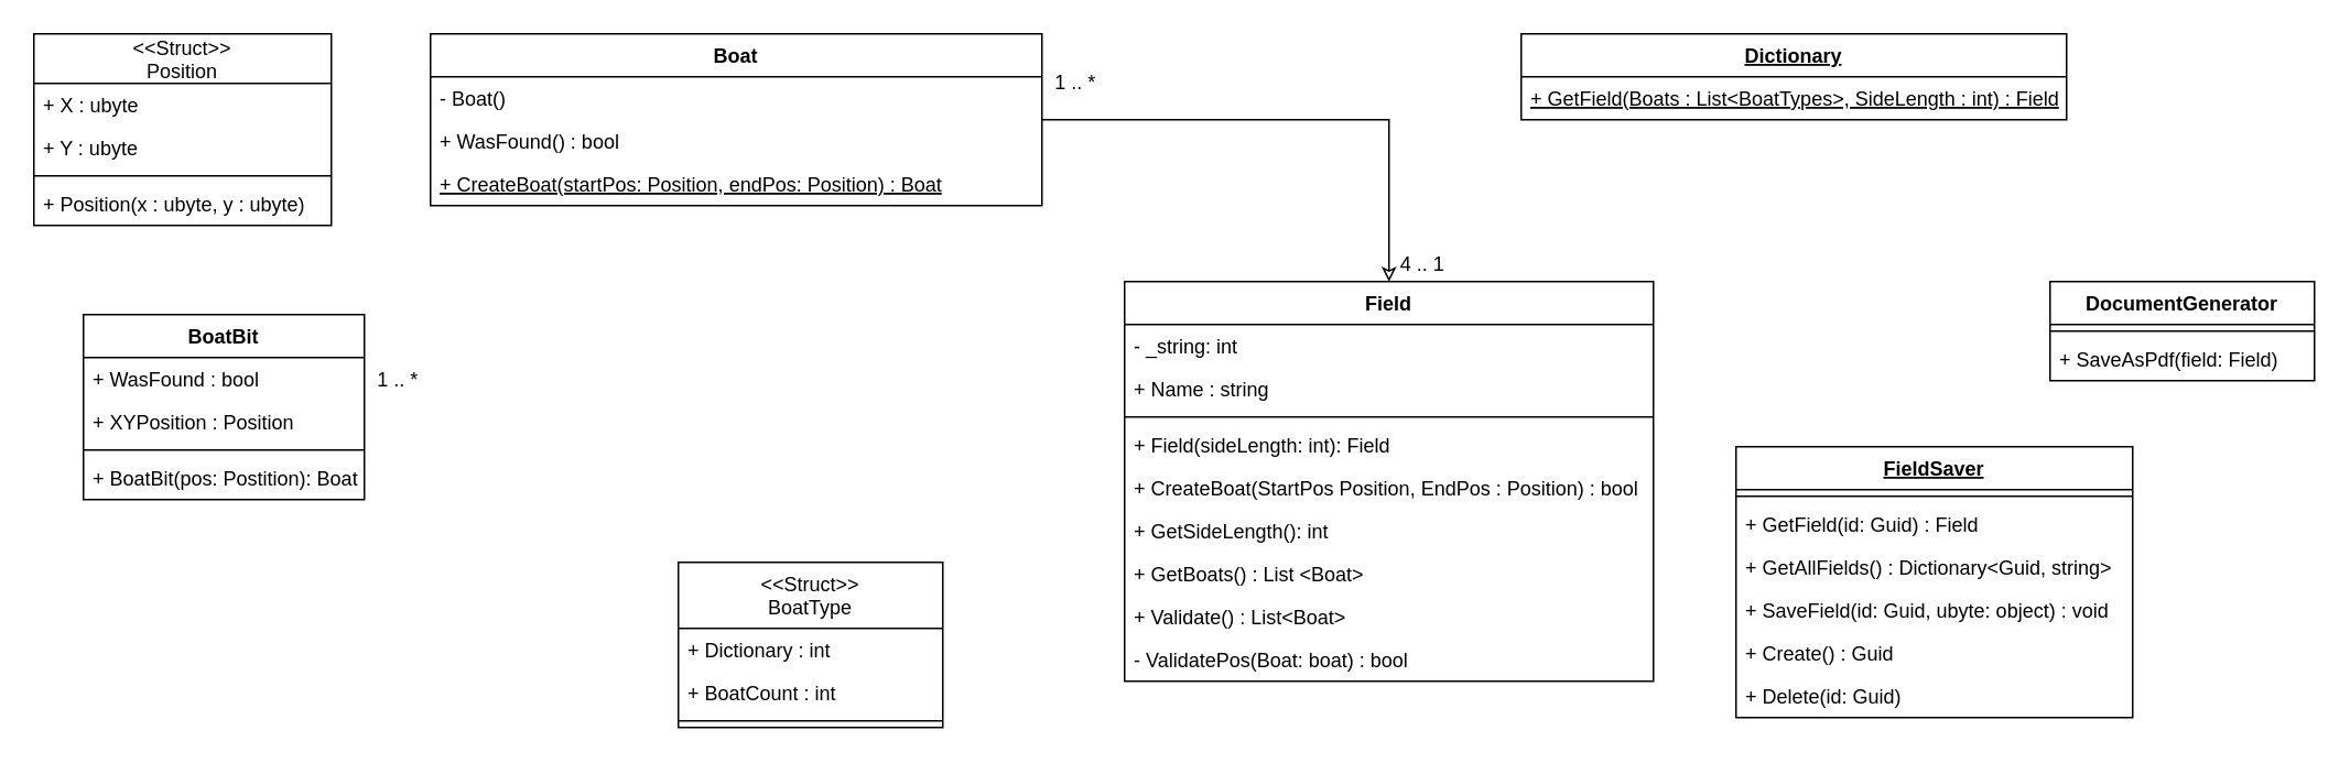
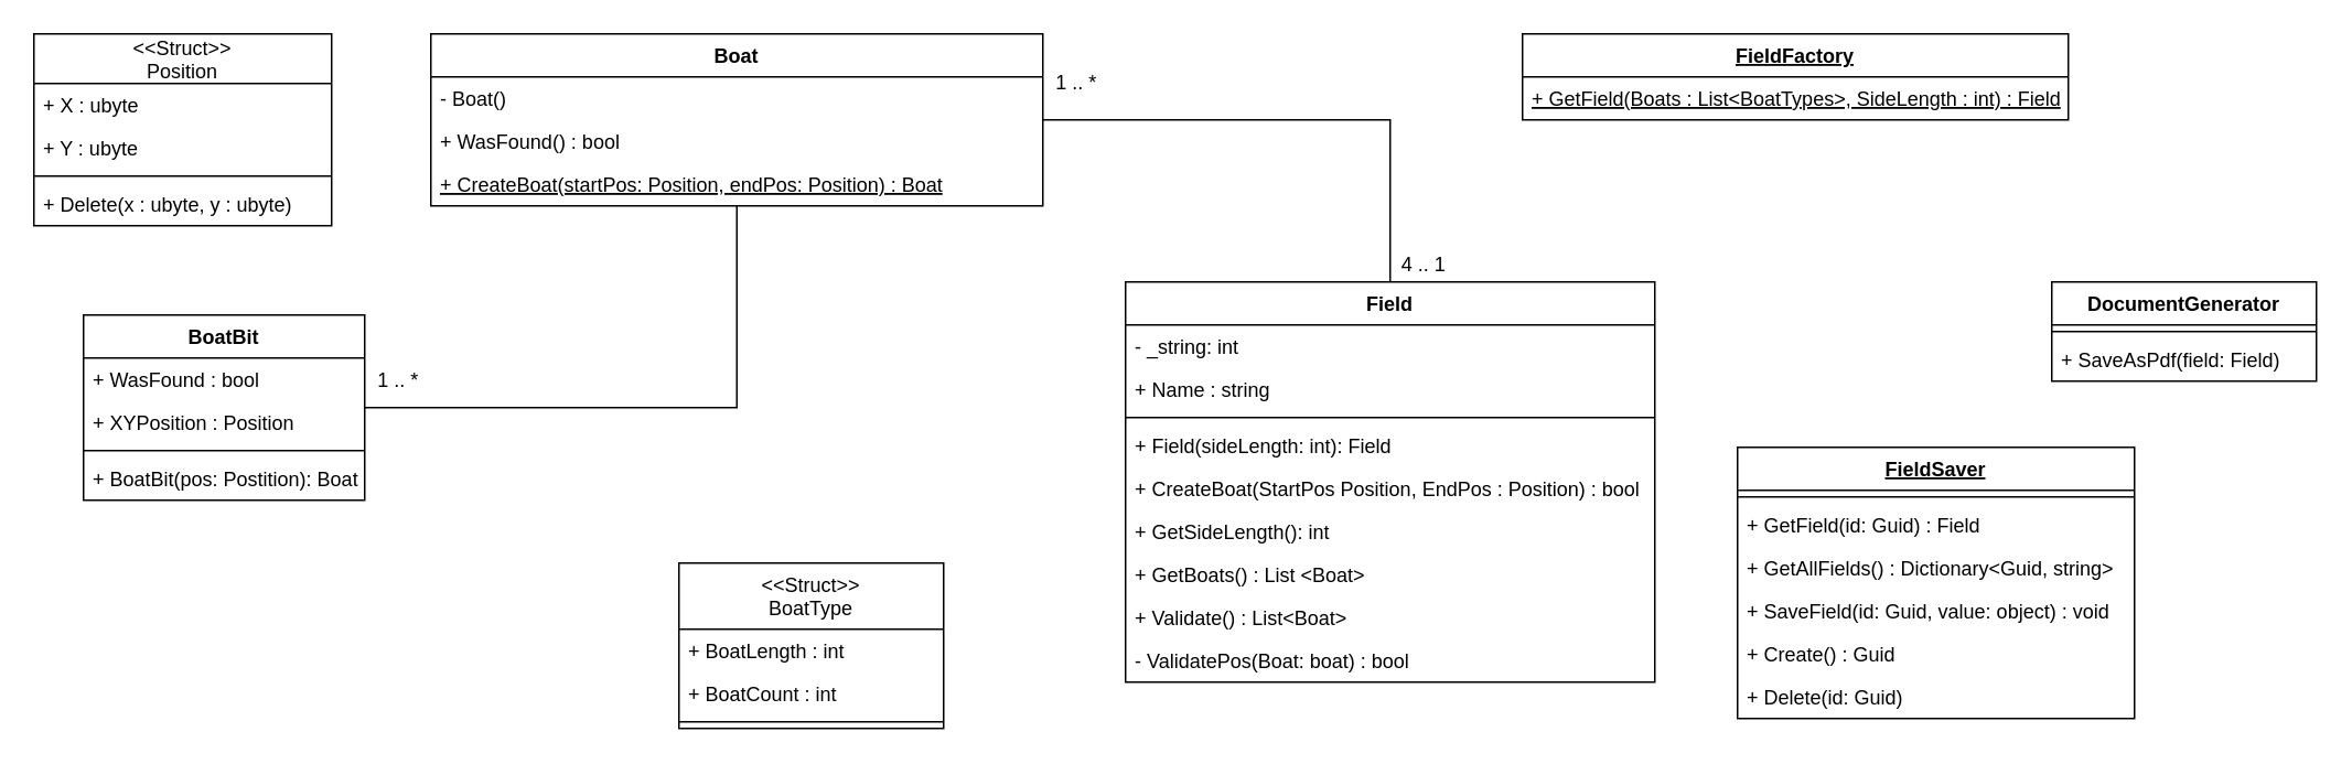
  <mxCell id="0" />
  <mxCell id="1" parent="0" />
  <mxCell id="2" value="BoatBit" style="swimlane;fontStyle=1;align=center;verticalAlign=top;childLayout=stackLayout;horizontal=1;startSize=26;horizontalStack=0;resizeParent=1;resizeParentMax=0;resizeLast=0;collapsible=1;marginBottom=0;" parent="1" vertex="1"><mxGeometry x="50" y="190" width="170" height="112" as="geometry" /></mxCell>
  <mxCell id="3" value="+ WasFound : bool" style="text;strokeColor=none;fillColor=none;align=left;verticalAlign=top;spacingLeft=4;spacingRight=4;overflow=hidden;rotatable=0;points=[[0,0.5],[1,0.5]];portConstraint=eastwest;" parent="2" vertex="1"><mxGeometry y="26" width="170" height="26" as="geometry" /></mxCell>
  <mxCell id="4" value="+ XYPosition : Position" style="text;strokeColor=none;fillColor=none;align=left;verticalAlign=top;spacingLeft=4;spacingRight=4;overflow=hidden;rotatable=0;points=[[0,0.5],[1,0.5]];portConstraint=eastwest;" parent="2" vertex="1"><mxGeometry y="52" width="170" height="26" as="geometry" /></mxCell>
  <mxCell id="5" value="" style="line;strokeWidth=1;fillColor=none;align=left;verticalAlign=middle;spacingTop=-1;spacingLeft=3;spacingRight=3;rotatable=0;labelPosition=right;points=[];portConstraint=eastwest;" parent="2" vertex="1"><mxGeometry y="78" width="170" height="8" as="geometry" /></mxCell>
  <mxCell id="6" value="+ BoatBit(pos: Postition): BoatBit" style="text;strokeColor=none;fillColor=none;align=left;verticalAlign=top;spacingLeft=4;spacingRight=4;overflow=hidden;rotatable=0;points=[[0,0.5],[1,0.5]];portConstraint=eastwest;" parent="2" vertex="1"><mxGeometry y="86" width="170" height="26" as="geometry" /></mxCell>
  <mxCell id="7" value="Boat" style="swimlane;fontStyle=1;align=center;verticalAlign=top;childLayout=stackLayout;horizontal=1;startSize=26;horizontalStack=0;resizeParent=1;resizeParentMax=0;resizeLast=0;collapsible=1;marginBottom=0;" parent="1" vertex="1"><mxGeometry x="260" y="20" width="370" height="104" as="geometry" /></mxCell>
  <mxCell id="8" value="- Boat()" style="text;strokeColor=none;fillColor=none;align=left;verticalAlign=top;spacingLeft=4;spacingRight=4;overflow=hidden;rotatable=0;points=[[0,0.5],[1,0.5]];portConstraint=eastwest;" parent="7" vertex="1"><mxGeometry y="26" width="370" height="26" as="geometry" /></mxCell>
  <mxCell id="9" value="+ WasFound() : bool" style="text;strokeColor=none;fillColor=none;align=left;verticalAlign=top;spacingLeft=4;spacingRight=4;overflow=hidden;rotatable=0;points=[[0,0.5],[1,0.5]];portConstraint=eastwest;" parent="7" vertex="1"><mxGeometry y="52" width="370" height="26" as="geometry" /></mxCell>
  <mxCell id="10" value="+ CreateBoat(startPos: Position, endPos: Position) : Boat" style="text;strokeColor=none;fillColor=none;align=left;verticalAlign=top;spacingLeft=4;spacingRight=4;overflow=hidden;rotatable=0;points=[[0,0.5],[1,0.5]];portConstraint=eastwest;fontStyle=4" vertex="1" parent="7"><mxGeometry y="78" width="370" height="26" as="geometry" /></mxCell>
- <mxCell id="12" style="edgeStyle=orthogonalEdgeStyle;rounded=0;orthogonalLoop=1;jettySize=auto;html=1;endArrow=classic;endFill=0;" parent="1" source="7" target="13" edge="1"><mxGeometry relative="1" as="geometry" /></mxCell>
+ <mxCell id="11" style="edgeStyle=orthogonalEdgeStyle;rounded=0;orthogonalLoop=1;jettySize=auto;html=1;endArrow=none;endFill=0;" parent="1" source="2" target="7" edge="1"><mxGeometry relative="1" as="geometry" /></mxCell>
+ <mxCell id="12" style="edgeStyle=orthogonalEdgeStyle;rounded=0;orthogonalLoop=1;jettySize=auto;html=1;endArrow=none;endFill=0;" parent="1" source="7" target="13" edge="1"><mxGeometry relative="1" as="geometry" /></mxCell>
  <mxCell id="13" value="Field" style="swimlane;fontStyle=1;align=center;verticalAlign=top;childLayout=stackLayout;horizontal=1;startSize=26;horizontalStack=0;resizeParent=1;resizeParentMax=0;resizeLast=0;collapsible=1;marginBottom=0;" parent="1" vertex="1"><mxGeometry x="680" y="170" width="320" height="242" as="geometry" /></mxCell>
  <mxCell id="14" value="- _string: int" style="text;strokeColor=none;fillColor=none;align=left;verticalAlign=top;spacingLeft=4;spacingRight=4;overflow=hidden;rotatable=0;points=[[0,0.5],[1,0.5]];portConstraint=eastwest;" parent="13" vertex="1"><mxGeometry y="26" width="320" height="26" as="geometry" /></mxCell>
  <mxCell id="15" value="+ Name : string" style="text;strokeColor=none;fillColor=none;align=left;verticalAlign=top;spacingLeft=4;spacingRight=4;overflow=hidden;rotatable=0;points=[[0,0.5],[1,0.5]];portConstraint=eastwest;" parent="13" vertex="1"><mxGeometry y="52" width="320" height="26" as="geometry" /></mxCell>
  <mxCell id="16" value="" style="line;strokeWidth=1;fillColor=none;align=left;verticalAlign=middle;spacingTop=-1;spacingLeft=3;spacingRight=3;rotatable=0;labelPosition=right;points=[];portConstraint=eastwest;" parent="13" vertex="1"><mxGeometry y="78" width="320" height="8" as="geometry" /></mxCell>
  <mxCell id="17" value="+ Field(sideLength: int): Field" style="text;strokeColor=none;fillColor=none;align=left;verticalAlign=top;spacingLeft=4;spacingRight=4;overflow=hidden;rotatable=0;points=[[0,0.5],[1,0.5]];portConstraint=eastwest;" parent="13" vertex="1"><mxGeometry y="86" width="320" height="26" as="geometry" /></mxCell>
  <mxCell id="18" value="+ CreateBoat(StartPos Position, EndPos : Position) : bool" style="text;strokeColor=none;fillColor=none;align=left;verticalAlign=top;spacingLeft=4;spacingRight=4;overflow=hidden;rotatable=0;points=[[0,0.5],[1,0.5]];portConstraint=eastwest;" parent="13" vertex="1"><mxGeometry y="112" width="320" height="26" as="geometry" /></mxCell>
  <mxCell id="19" value="+ GetSideLength(): int" style="text;strokeColor=none;fillColor=none;align=left;verticalAlign=top;spacingLeft=4;spacingRight=4;overflow=hidden;rotatable=0;points=[[0,0.5],[1,0.5]];portConstraint=eastwest;" parent="13" vertex="1"><mxGeometry y="138" width="320" height="26" as="geometry" /></mxCell>
  <mxCell id="20" value="+ GetBoats() : List &lt;Boat&gt;" style="text;strokeColor=none;fillColor=none;align=left;verticalAlign=top;spacingLeft=4;spacingRight=4;overflow=hidden;rotatable=0;points=[[0,0.5],[1,0.5]];portConstraint=eastwest;" parent="13" vertex="1"><mxGeometry y="164" width="320" height="26" as="geometry" /></mxCell>
  <mxCell id="21" value="+ Validate() : List&lt;Boat&gt;" style="text;strokeColor=none;fillColor=none;align=left;verticalAlign=top;spacingLeft=4;spacingRight=4;overflow=hidden;rotatable=0;points=[[0,0.5],[1,0.5]];portConstraint=eastwest;" parent="13" vertex="1"><mxGeometry y="190" width="320" height="26" as="geometry" /></mxCell>
  <mxCell id="22" value="- ValidatePos(Boat: boat) : bool" style="text;strokeColor=none;fillColor=none;align=left;verticalAlign=top;spacingLeft=4;spacingRight=4;overflow=hidden;rotatable=0;points=[[0,0.5],[1,0.5]];portConstraint=eastwest;" parent="13" vertex="1"><mxGeometry y="216" width="320" height="26" as="geometry" /></mxCell>
  <mxCell id="23" value="1 .. *" style="text;html=1;align=center;verticalAlign=middle;resizable=0;points=[];autosize=1;" parent="1" vertex="1"><mxGeometry x="630" y="40" width="40" height="20" as="geometry" /></mxCell>
  <mxCell id="24" value="4 .. 1" style="text;html=1;align=center;verticalAlign=middle;resizable=0;points=[];autosize=1;" parent="1" vertex="1"><mxGeometry x="840" y="150" width="40" height="20" as="geometry" /></mxCell>
  <mxCell id="25" value="1 .. *" style="text;html=1;align=center;verticalAlign=middle;resizable=0;points=[];autosize=1;" parent="1" vertex="1"><mxGeometry x="220" y="220" width="40" height="20" as="geometry" /></mxCell>
  <mxCell id="26" value="&lt;&lt;Struct&gt;&gt;&#10;BoatType" style="swimlane;fontStyle=0;align=center;verticalAlign=top;childLayout=stackLayout;horizontal=1;startSize=40;horizontalStack=0;resizeParent=1;resizeParentMax=0;resizeLast=0;collapsible=1;marginBottom=0;" parent="1" vertex="1"><mxGeometry x="410" y="340" width="160" height="100" as="geometry" /></mxCell>
- <mxCell id="27" value="+ Dictionary : int" style="text;strokeColor=none;fillColor=none;align=left;verticalAlign=top;spacingLeft=4;spacingRight=4;overflow=hidden;rotatable=0;points=[[0,0.5],[1,0.5]];portConstraint=eastwest;" parent="26" vertex="1"><mxGeometry y="40" width="160" height="26" as="geometry" /></mxCell>
+ <mxCell id="27" value="+ BoatLength : int" style="text;strokeColor=none;fillColor=none;align=left;verticalAlign=top;spacingLeft=4;spacingRight=4;overflow=hidden;rotatable=0;points=[[0,0.5],[1,0.5]];portConstraint=eastwest;" parent="26" vertex="1"><mxGeometry y="40" width="160" height="26" as="geometry" /></mxCell>
  <mxCell id="28" value="+ BoatCount : int" style="text;strokeColor=none;fillColor=none;align=left;verticalAlign=top;spacingLeft=4;spacingRight=4;overflow=hidden;rotatable=0;points=[[0,0.5],[1,0.5]];portConstraint=eastwest;" parent="26" vertex="1"><mxGeometry y="66" width="160" height="26" as="geometry" /></mxCell>
  <mxCell id="29" value="" style="line;strokeWidth=1;fillColor=none;align=left;verticalAlign=middle;spacingTop=-1;spacingLeft=3;spacingRight=3;rotatable=0;labelPosition=right;points=[];portConstraint=eastwest;" parent="26" vertex="1"><mxGeometry y="92" width="160" height="8" as="geometry" /></mxCell>
- <mxCell id="30" value="Dictionary" style="swimlane;fontStyle=5;align=center;verticalAlign=top;childLayout=stackLayout;horizontal=1;startSize=26;horizontalStack=0;resizeParent=1;resizeParentMax=0;resizeLast=0;collapsible=1;marginBottom=0;" parent="1" vertex="1"><mxGeometry x="920" y="20" width="330" height="52" as="geometry" /></mxCell>
+ <mxCell id="30" value="FieldFactory" style="swimlane;fontStyle=5;align=center;verticalAlign=top;childLayout=stackLayout;horizontal=1;startSize=26;horizontalStack=0;resizeParent=1;resizeParentMax=0;resizeLast=0;collapsible=1;marginBottom=0;" parent="1" vertex="1"><mxGeometry x="920" y="20" width="330" height="52" as="geometry" /></mxCell>
  <mxCell id="31" value="+ GetField(Boats : List&lt;BoatTypes&gt;, SideLength : int) : Field" style="text;strokeColor=none;fillColor=none;align=left;verticalAlign=top;spacingLeft=4;spacingRight=4;overflow=hidden;rotatable=0;points=[[0,0.5],[1,0.5]];portConstraint=eastwest;fontStyle=4" parent="30" vertex="1"><mxGeometry y="26" width="330" height="26" as="geometry" /></mxCell>
  <mxCell id="32" value="DocumentGenerator" style="swimlane;fontStyle=1;align=center;verticalAlign=top;childLayout=stackLayout;horizontal=1;startSize=26;horizontalStack=0;resizeParent=1;resizeParentMax=0;resizeLast=0;collapsible=1;marginBottom=0;" parent="1" vertex="1"><mxGeometry x="1240" y="170" width="160" height="60" as="geometry" /></mxCell>
  <mxCell id="33" value="" style="line;strokeWidth=1;fillColor=none;align=left;verticalAlign=middle;spacingTop=-1;spacingLeft=3;spacingRight=3;rotatable=0;labelPosition=right;points=[];portConstraint=eastwest;" parent="32" vertex="1"><mxGeometry y="26" width="160" height="8" as="geometry" /></mxCell>
  <mxCell id="34" value="+ SaveAsPdf(field: Field)" style="text;strokeColor=none;fillColor=none;align=left;verticalAlign=top;spacingLeft=4;spacingRight=4;overflow=hidden;rotatable=0;points=[[0,0.5],[1,0.5]];portConstraint=eastwest;" parent="32" vertex="1"><mxGeometry y="34" width="160" height="26" as="geometry" /></mxCell>
  <mxCell id="35" value="FieldSaver" style="swimlane;fontStyle=5;align=center;verticalAlign=top;childLayout=stackLayout;horizontal=1;startSize=26;horizontalStack=0;resizeParent=1;resizeParentMax=0;resizeLast=0;collapsible=1;marginBottom=0;" parent="1" vertex="1"><mxGeometry x="1050" y="270" width="240" height="164" as="geometry" /></mxCell>
  <mxCell id="36" value="" style="line;strokeWidth=1;fillColor=none;align=left;verticalAlign=middle;spacingTop=-1;spacingLeft=3;spacingRight=3;rotatable=0;labelPosition=right;points=[];portConstraint=eastwest;" parent="35" vertex="1"><mxGeometry y="26" width="240" height="8" as="geometry" /></mxCell>
  <mxCell id="37" value="+ GetField(id: Guid) : Field" style="text;strokeColor=none;fillColor=none;align=left;verticalAlign=top;spacingLeft=4;spacingRight=4;overflow=hidden;rotatable=0;points=[[0,0.5],[1,0.5]];portConstraint=eastwest;" parent="35" vertex="1"><mxGeometry y="34" width="240" height="26" as="geometry" /></mxCell>
  <mxCell id="38" value="+ GetAllFields() : Dictionary&lt;Guid, string&gt;" style="text;strokeColor=none;fillColor=none;align=left;verticalAlign=top;spacingLeft=4;spacingRight=4;overflow=hidden;rotatable=0;points=[[0,0.5],[1,0.5]];portConstraint=eastwest;" parent="35" vertex="1"><mxGeometry y="60" width="240" height="26" as="geometry" /></mxCell>
- <mxCell id="39" value="+ SaveField(id: Guid, ubyte: object) : void" style="text;strokeColor=none;fillColor=none;align=left;verticalAlign=top;spacingLeft=4;spacingRight=4;overflow=hidden;rotatable=0;points=[[0,0.5],[1,0.5]];portConstraint=eastwest;" parent="35" vertex="1"><mxGeometry y="86" width="240" height="26" as="geometry" /></mxCell>
+ <mxCell id="39" value="+ SaveField(id: Guid, value: object) : void" style="text;strokeColor=none;fillColor=none;align=left;verticalAlign=top;spacingLeft=4;spacingRight=4;overflow=hidden;rotatable=0;points=[[0,0.5],[1,0.5]];portConstraint=eastwest;" parent="35" vertex="1"><mxGeometry y="86" width="240" height="26" as="geometry" /></mxCell>
  <mxCell id="40" value="+ Create() : Guid" style="text;strokeColor=none;fillColor=none;align=left;verticalAlign=top;spacingLeft=4;spacingRight=4;overflow=hidden;rotatable=0;points=[[0,0.5],[1,0.5]];portConstraint=eastwest;" parent="35" vertex="1"><mxGeometry y="112" width="240" height="26" as="geometry" /></mxCell>
  <mxCell id="41" value="+ Delete(id: Guid)" style="text;strokeColor=none;fillColor=none;align=left;verticalAlign=top;spacingLeft=4;spacingRight=4;overflow=hidden;rotatable=0;points=[[0,0.5],[1,0.5]];portConstraint=eastwest;" parent="35" vertex="1"><mxGeometry y="138" width="240" height="26" as="geometry" /></mxCell>
  <mxCell id="42" value="&lt;&lt;Struct&gt;&gt;&#10;Position" style="swimlane;fontStyle=0;childLayout=stackLayout;horizontal=1;startSize=30;fillColor=none;horizontalStack=0;resizeParent=1;resizeParentMax=0;resizeLast=0;collapsible=1;marginBottom=0;" parent="1" vertex="1"><mxGeometry x="20" y="20" width="180" height="116" as="geometry" /></mxCell>
  <mxCell id="43" value="+ X : ubyte" style="text;strokeColor=none;fillColor=none;align=left;verticalAlign=top;spacingLeft=4;spacingRight=4;overflow=hidden;rotatable=0;points=[[0,0.5],[1,0.5]];portConstraint=eastwest;" parent="42" vertex="1"><mxGeometry y="30" width="180" height="26" as="geometry" /></mxCell>
  <mxCell id="44" value="+ Y : ubyte" style="text;strokeColor=none;fillColor=none;align=left;verticalAlign=top;spacingLeft=4;spacingRight=4;overflow=hidden;rotatable=0;points=[[0,0.5],[1,0.5]];portConstraint=eastwest;" parent="42" vertex="1"><mxGeometry y="56" width="180" height="26" as="geometry" /></mxCell>
  <mxCell id="45" value="" style="line;strokeWidth=1;fillColor=none;align=left;verticalAlign=middle;spacingTop=-1;spacingLeft=3;spacingRight=3;rotatable=0;labelPosition=right;points=[];portConstraint=eastwest;" vertex="1" parent="42"><mxGeometry y="82" width="180" height="8" as="geometry" /></mxCell>
- <mxCell id="46" value="+ Position(x : ubyte, y : ubyte)" style="text;strokeColor=none;fillColor=none;align=left;verticalAlign=top;spacingLeft=4;spacingRight=4;overflow=hidden;rotatable=0;points=[[0,0.5],[1,0.5]];portConstraint=eastwest;" vertex="1" parent="42"><mxGeometry y="90" width="180" height="26" as="geometry" /></mxCell>
+ <mxCell id="46" value="+ Delete(x : ubyte, y : ubyte)" style="text;strokeColor=none;fillColor=none;align=left;verticalAlign=top;spacingLeft=4;spacingRight=4;overflow=hidden;rotatable=0;points=[[0,0.5],[1,0.5]];portConstraint=eastwest;" vertex="1" parent="42"><mxGeometry y="90" width="180" height="26" as="geometry" /></mxCell>
